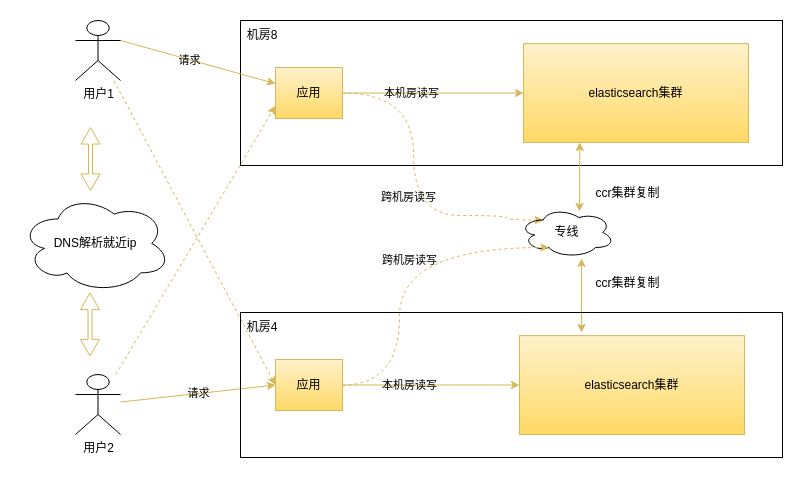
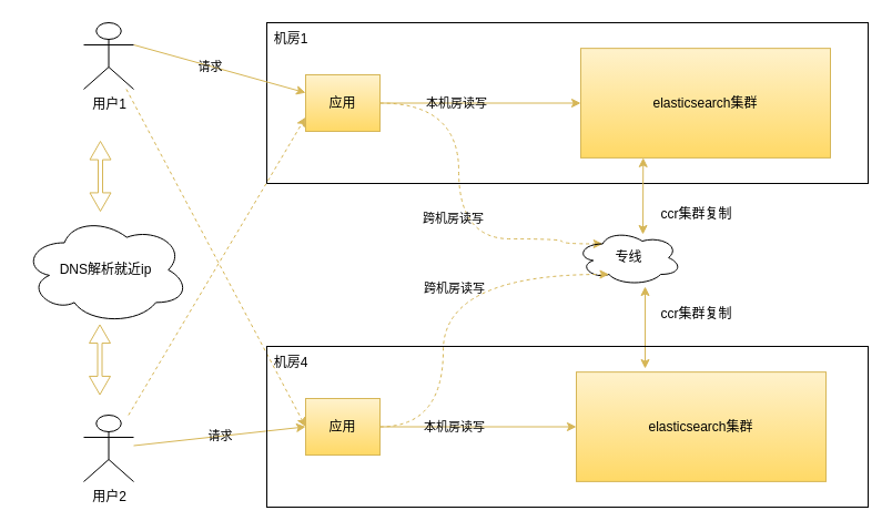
  <mxCell id="0" />
  <mxCell id="1" parent="0" />
  <mxCell id="2" value="" style="rounded=0;whiteSpace=wrap;html=1;fontColor=#000000;fillColor=none;strokeColor=#000000;" parent="1" vertex="1"><mxGeometry x="240" y="20" width="542" height="145" as="geometry" /></mxCell>
  <mxCell id="3" value="" style="edgeStyle=none;html=1;fontColor=#000000;" parent="1" edge="1"><mxGeometry relative="1" as="geometry"><mxPoint x="356" y="327" as="targetPoint" /></mxGeometry></mxCell>
  <mxCell id="4" style="edgeStyle=none;html=1;fillColor=#fff2cc;gradientColor=#ffd966;strokeColor=#d6b656;exitX=1;exitY=0.333;exitDx=0;exitDy=0;exitPerimeter=0;" parent="1" source="19" target="11" edge="1"><mxGeometry relative="1" as="geometry"><mxPoint x="135" y="54.995" as="sourcePoint" /><mxPoint x="186" y="56.432" as="targetPoint" /></mxGeometry></mxCell>
  <mxCell id="5" value="请求" style="edgeLabel;html=1;align=center;verticalAlign=middle;resizable=0;points=[];fontColor=#000000;labelBackgroundColor=none;" vertex="1" connectable="0" parent="4"><mxGeometry x="-0.115" relative="1" as="geometry"><mxPoint as="offset" /></mxGeometry></mxCell>
  <mxCell id="6" style="edgeStyle=none;html=1;fontColor=#000000;fillColor=#fff2cc;strokeColor=#d6b656;startArrow=classic;startFill=1;gradientColor=#ffd966;exitX=0.25;exitY=1;exitDx=0;exitDy=0;" edge="1" parent="1" source="7"><mxGeometry relative="1" as="geometry"><mxPoint x="579" y="211" as="targetPoint" /></mxGeometry></mxCell>
  <mxCell id="7" value="&lt;font color=&quot;#000000&quot;&gt;elasticsearch集群&lt;/font&gt;" style="rounded=0;whiteSpace=wrap;html=1;fillColor=#fff2cc;gradientColor=#ffd966;strokeColor=#d6b656;" vertex="1" parent="1"><mxGeometry x="523" y="43.13" width="225" height="98.75" as="geometry" /></mxCell>
- <mxCell id="8" value="&lt;font color=&quot;#000000&quot;&gt;机房8&lt;/font&gt;" style="text;html=1;strokeColor=none;fillColor=none;align=center;verticalAlign=middle;whiteSpace=wrap;rounded=0;" vertex="1" parent="1"><mxGeometry x="232" y="20" width="60" height="30" as="geometry" /></mxCell>
+ <mxCell id="8" value="&lt;font color=&quot;#000000&quot;&gt;机房1&lt;/font&gt;" style="text;html=1;strokeColor=none;fillColor=none;align=center;verticalAlign=middle;whiteSpace=wrap;rounded=0;" vertex="1" parent="1"><mxGeometry x="232" y="20" width="60" height="30" as="geometry" /></mxCell>
  <mxCell id="9" style="edgeStyle=orthogonalEdgeStyle;html=1;fontColor=#000000;fillColor=#fff2cc;gradientColor=#ffd966;strokeColor=#d6b656;curved=1;dashed=1;entryX=0.25;entryY=0.25;entryDx=0;entryDy=0;entryPerimeter=0;" edge="1" parent="1" source="11" target="15"><mxGeometry relative="1" as="geometry"><mxPoint x="527" y="220" as="targetPoint" /><Array as="points"><mxPoint x="413" y="93" /><mxPoint x="413" y="215" /><mxPoint x="506" y="215" /><mxPoint x="506" y="220" /></Array></mxGeometry></mxCell>
  <mxCell id="10" value="跨机房读写" style="edgeLabel;html=1;align=center;verticalAlign=middle;resizable=0;points=[];fontColor=#000000;labelBackgroundColor=none;" vertex="1" connectable="0" parent="9"><mxGeometry x="0.334" y="-8" relative="1" as="geometry"><mxPoint x="-31" y="-27" as="offset" /></mxGeometry></mxCell>
  <mxCell id="11" value="&lt;font color=&quot;#000000&quot;&gt;应用&lt;/font&gt;" style="rounded=0;whiteSpace=wrap;html=1;fillColor=#fff2cc;gradientColor=#ffd966;strokeColor=#d6b656;" vertex="1" parent="1"><mxGeometry x="275" y="67" width="67" height="51" as="geometry" /></mxCell>
  <mxCell id="12" style="edgeStyle=none;html=1;fillColor=#fff2cc;gradientColor=#ffd966;strokeColor=#d6b656;exitX=1;exitY=0.5;exitDx=0;exitDy=0;" edge="1" parent="1" source="11" target="7"><mxGeometry relative="1" as="geometry"><mxPoint x="356" y="92.96" as="sourcePoint" /><mxPoint x="386" y="91.995" as="targetPoint" /></mxGeometry></mxCell>
  <mxCell id="13" value="本机房读写" style="edgeLabel;html=1;align=center;verticalAlign=middle;resizable=0;points=[];fontColor=#000000;labelBackgroundColor=none;" vertex="1" connectable="0" parent="12"><mxGeometry x="-0.243" relative="1" as="geometry"><mxPoint as="offset" /></mxGeometry></mxCell>
  <mxCell id="14" style="edgeStyle=none;html=1;fontColor=#000000;fillColor=#fff2cc;startArrow=classic;startFill=1;gradientColor=#ffd966;strokeColor=#d6b656;" edge="1" parent="1"><mxGeometry relative="1" as="geometry"><mxPoint x="581" y="258" as="sourcePoint" /><mxPoint x="581" y="332" as="targetPoint" /></mxGeometry></mxCell>
  <mxCell id="15" value="专线" style="ellipse;shape=cloud;whiteSpace=wrap;html=1;labelBackgroundColor=none;fontColor=#000000;fillColor=none;strokeColor=#000000;" vertex="1" parent="1"><mxGeometry x="519" y="207" width="95" height="50" as="geometry" /></mxCell>
  <mxCell id="16" value="DNS解析就近ip" style="ellipse;shape=cloud;whiteSpace=wrap;html=1;labelBackgroundColor=none;fontColor=#000000;strokeColor=#000000;fillColor=none;" vertex="1" parent="1"><mxGeometry x="20" y="194" width="150" height="98" as="geometry" /></mxCell>
  <mxCell id="17" value="" style="shape=flexArrow;endArrow=classic;startArrow=classic;html=1;fontColor=#000000;curved=1;fillColor=none;gradientColor=#ffd966;strokeColor=#d6b656;width=4;startSize=5.19;startWidth=14;endWidth=14;endSize=5.19;" edge="1" parent="1"><mxGeometry width="100" height="100" relative="1" as="geometry"><mxPoint x="90" y="190.5" as="sourcePoint" /><mxPoint x="90" y="126.5" as="targetPoint" /></mxGeometry></mxCell>
  <mxCell id="18" style="html=1;entryX=0;entryY=0.5;entryDx=0;entryDy=0;dashed=1;fontColor=#000000;fillColor=#fff2cc;gradientColor=#ffd966;strokeColor=#d6b656;" edge="1" parent="1" source="19" target="27"><mxGeometry relative="1" as="geometry" /></mxCell>
  <mxCell id="19" value="用户1" style="shape=umlActor;verticalLabelPosition=bottom;verticalAlign=top;html=1;outlineConnect=0;labelBackgroundColor=none;fontColor=#000000;strokeColor=#000000;fillColor=none;" vertex="1" parent="1"><mxGeometry x="75" y="20" width="45" height="60" as="geometry" /></mxCell>
  <mxCell id="20" style="html=1;entryX=0;entryY=0.75;entryDx=0;entryDy=0;fontColor=#000000;fillColor=#fff2cc;gradientColor=#ffd966;strokeColor=#d6b656;dashed=1;" edge="1" parent="1" source="22" target="11"><mxGeometry relative="1" as="geometry" /></mxCell>
  <mxCell id="21" value="请求" style="edgeStyle=none;html=1;entryX=0;entryY=0.5;entryDx=0;entryDy=0;fontColor=#000000;fillColor=#fff2cc;gradientColor=#ffd966;strokeColor=#d6b656;labelBackgroundColor=none;" edge="1" parent="1" source="22" target="27"><mxGeometry relative="1" as="geometry" /></mxCell>
  <mxCell id="22" value="用户2" style="shape=umlActor;verticalLabelPosition=bottom;verticalAlign=top;html=1;outlineConnect=0;labelBackgroundColor=none;fontColor=#000000;strokeColor=#000000;fillColor=none;" vertex="1" parent="1"><mxGeometry x="75" y="374" width="45" height="60" as="geometry" /></mxCell>
  <mxCell id="23" value="" style="shape=flexArrow;endArrow=classic;startArrow=classic;html=1;fontColor=#000000;curved=1;fillColor=none;gradientColor=#ffd966;strokeColor=#d6b656;width=4;startSize=5.19;startWidth=14;endWidth=14;endSize=5.19;" edge="1" parent="1"><mxGeometry width="100" height="100" relative="1" as="geometry"><mxPoint x="89.5" y="356" as="sourcePoint" /><mxPoint x="89.5" y="292" as="targetPoint" /></mxGeometry></mxCell>
  <mxCell id="24" value="" style="rounded=0;whiteSpace=wrap;html=1;fontColor=#000000;fillColor=none;strokeColor=#000000;" vertex="1" parent="1"><mxGeometry x="240" y="312" width="542" height="145" as="geometry" /></mxCell>
  <mxCell id="25" value="&lt;font color=&quot;#000000&quot;&gt;elasticsearch集群&lt;/font&gt;" style="rounded=0;whiteSpace=wrap;html=1;fillColor=#fff2cc;gradientColor=#ffd966;strokeColor=#d6b656;" vertex="1" parent="1"><mxGeometry x="519" y="335.13" width="225" height="98.75" as="geometry" /></mxCell>
  <mxCell id="26" value="&lt;font color=&quot;#000000&quot;&gt;机房4&lt;/font&gt;" style="text;html=1;strokeColor=none;fillColor=none;align=center;verticalAlign=middle;whiteSpace=wrap;rounded=0;" vertex="1" parent="1"><mxGeometry x="232" y="312" width="60" height="30" as="geometry" /></mxCell>
  <mxCell id="27" value="&lt;font color=&quot;#000000&quot;&gt;应用&lt;/font&gt;" style="rounded=0;whiteSpace=wrap;html=1;fillColor=#fff2cc;gradientColor=#ffd966;strokeColor=#d6b656;" vertex="1" parent="1"><mxGeometry x="275" y="359" width="67" height="51" as="geometry" /></mxCell>
  <mxCell id="28" style="edgeStyle=none;html=1;fillColor=#fff2cc;gradientColor=#ffd966;strokeColor=#d6b656;exitX=1;exitY=0.5;exitDx=0;exitDy=0;" edge="1" parent="1" source="27" target="25"><mxGeometry relative="1" as="geometry"><mxPoint x="356" y="384.96" as="sourcePoint" /><mxPoint x="386" y="383.995" as="targetPoint" /></mxGeometry></mxCell>
  <mxCell id="29" value="本机房读写" style="edgeLabel;html=1;align=center;verticalAlign=middle;resizable=0;points=[];fontColor=#000000;labelBackgroundColor=none;" vertex="1" connectable="0" parent="28"><mxGeometry x="-0.243" relative="1" as="geometry"><mxPoint as="offset" /></mxGeometry></mxCell>
  <mxCell id="30" style="edgeStyle=orthogonalEdgeStyle;html=1;fontColor=#000000;fillColor=#fff2cc;gradientColor=#ffd966;strokeColor=#d6b656;curved=1;dashed=1;exitX=1;exitY=0.5;exitDx=0;exitDy=0;entryX=0.31;entryY=0.8;entryDx=0;entryDy=0;entryPerimeter=0;" edge="1" parent="1" source="27" target="15"><mxGeometry relative="1" as="geometry"><mxPoint x="352" y="102.5" as="sourcePoint" /><mxPoint x="443" y="250" as="targetPoint" /><Array as="points"><mxPoint x="399" y="385" /><mxPoint x="399" y="247" /></Array></mxGeometry></mxCell>
  <mxCell id="31" value="跨机房读写" style="edgeLabel;html=1;align=center;verticalAlign=middle;resizable=0;points=[];fontColor=#000000;labelBackgroundColor=none;" vertex="1" connectable="0" parent="30"><mxGeometry x="0.334" y="-8" relative="1" as="geometry"><mxPoint x="-25" y="4" as="offset" /></mxGeometry></mxCell>
  <mxCell id="32" value="ccr集群复制" style="text;html=1;align=center;verticalAlign=middle;resizable=0;points=[];autosize=1;strokeColor=none;fillColor=none;fontColor=#000000;" vertex="1" parent="1"><mxGeometry x="590" y="184" width="74" height="18" as="geometry" /></mxCell>
  <mxCell id="33" value="ccr集群复制" style="text;html=1;align=center;verticalAlign=middle;resizable=0;points=[];autosize=1;strokeColor=none;fillColor=none;fontColor=#000000;" vertex="1" parent="1"><mxGeometry x="590" y="274" width="74" height="18" as="geometry" /></mxCell>
